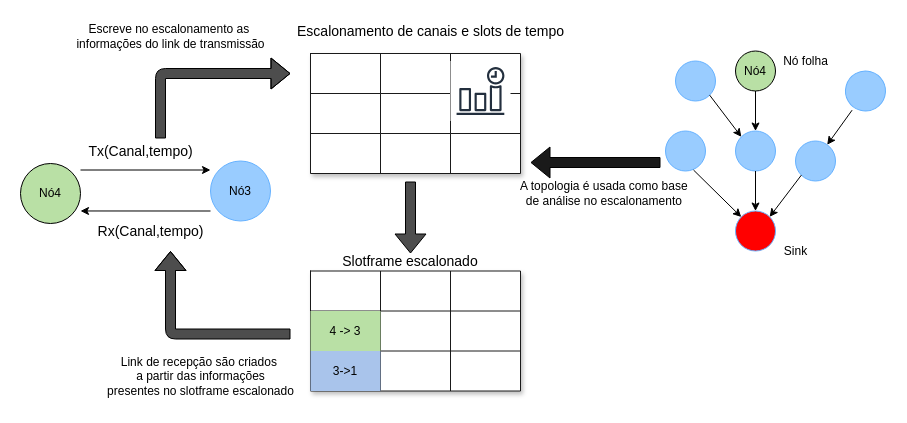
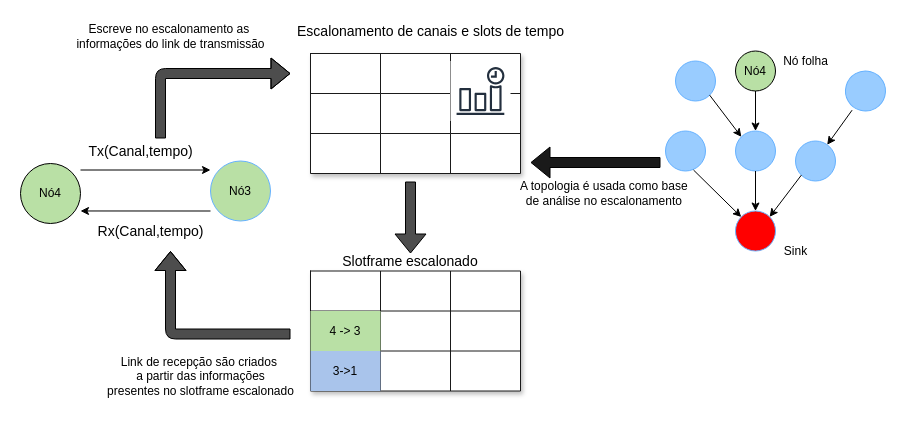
  <mxCell id="0" />
  <mxCell id="1" parent="0" />
  <mxCell id="2" value="Nó4" style="ellipse;whiteSpace=wrap;html=1;aspect=fixed;fillColor=#B9E0A5;" vertex="1" parent="1"><mxGeometry x="20" y="163" width="60" height="60" as="geometry" /></mxCell>
  <mxCell id="3" value="" style="endArrow=classic;html=1;fillColor=#FFFFFF;" edge="1" parent="1"><mxGeometry width="50" height="50" relative="1" as="geometry"><mxPoint x="80" y="169.5" as="sourcePoint" /><mxPoint x="210" y="169.5" as="targetPoint" /></mxGeometry></mxCell>
  <mxCell id="4" value="&lt;font style=&quot;font-size: 14px&quot;&gt;Tx(Canal,tempo)&lt;/font&gt;" style="text;html=1;align=center;verticalAlign=middle;resizable=0;points=[];autosize=1;" vertex="1" parent="1"><mxGeometry x="80" y="140.5" width="120" height="20" as="geometry" /></mxCell>
  <mxCell id="5" value="" style="endArrow=classic;html=1;fillColor=#FFFFFF;entryX=1;entryY=0.833;entryDx=0;entryDy=0;entryPerimeter=0;" edge="1" parent="1"><mxGeometry width="50" height="50" relative="1" as="geometry"><mxPoint x="210" y="210.5" as="sourcePoint" /><mxPoint x="80" y="210.48" as="targetPoint" /></mxGeometry></mxCell>
  <mxCell id="6" value="&lt;font style=&quot;font-size: 14px&quot;&gt;Rx(Canal,tempo)&lt;/font&gt;" style="text;html=1;align=center;verticalAlign=middle;resizable=0;points=[];autosize=1;" vertex="1" parent="1"><mxGeometry x="90" y="220.5" width="120" height="20" as="geometry" /></mxCell>
  <mxCell id="7" value="&lt;font style=&quot;font-size: 14px&quot;&gt;Slotframe escalonado&lt;/font&gt;" style="text;html=1;strokeColor=none;fillColor=none;align=center;verticalAlign=middle;whiteSpace=wrap;rounded=0;" vertex="1" parent="1"><mxGeometry x="335" y="250.5" width="150" height="20" as="geometry" /></mxCell>
  <mxCell id="8" value="" style="ellipse;whiteSpace=wrap;html=1;aspect=fixed;fillColor=#99CCFF;strokeColor=#66B2FF;" vertex="1" parent="1"><mxGeometry x="675" y="60.5" width="40" height="40" as="geometry" /></mxCell>
  <mxCell id="9" value="" style="ellipse;whiteSpace=wrap;html=1;aspect=fixed;fillColor=#99CCFF;strokeColor=#66B2FF;rotation=15;" vertex="1" parent="1"><mxGeometry x="845" y="70.5" width="40" height="40" as="geometry" /></mxCell>
  <mxCell id="10" value="" style="ellipse;whiteSpace=wrap;html=1;aspect=fixed;fillColor=#99CCFF;strokeColor=#66B2FF;" vertex="1" parent="1"><mxGeometry x="735" y="130.5" width="40" height="40" as="geometry" /></mxCell>
  <mxCell id="11" value="" style="ellipse;whiteSpace=wrap;html=1;aspect=fixed;fillColor=#99CCFF;strokeColor=#66B2FF;" vertex="1" parent="1"><mxGeometry x="665" y="130.5" width="40" height="40" as="geometry" /></mxCell>
  <mxCell id="12" value="" style="ellipse;whiteSpace=wrap;html=1;aspect=fixed;fillColor=#99CCFF;strokeColor=#66B2FF;" vertex="1" parent="1"><mxGeometry x="795" y="140.5" width="40" height="40" as="geometry" /></mxCell>
  <mxCell id="13" value="" style="ellipse;whiteSpace=wrap;html=1;aspect=fixed;fillColor=#FF0000;strokeColor=#66B2FF;" vertex="1" parent="1"><mxGeometry x="735" y="210.5" width="40" height="40" as="geometry" /></mxCell>
  <mxCell id="14" value="" style="endArrow=classic;html=1;fillColor=#FFFFFF;exitX=0.7;exitY=0.975;exitDx=0;exitDy=0;exitPerimeter=0;" edge="1" parent="1" source="11" target="13"><mxGeometry width="50" height="50" relative="1" as="geometry"><mxPoint x="675" y="240.52" as="sourcePoint" /><mxPoint x="545" y="240.5" as="targetPoint" /></mxGeometry></mxCell>
  <mxCell id="15" value="" style="endArrow=classic;html=1;fillColor=#FFFFFF;exitX=1;exitY=1;exitDx=0;exitDy=0;entryX=0;entryY=0;entryDx=0;entryDy=0;" edge="1" parent="1" source="8" target="10"><mxGeometry width="50" height="50" relative="1" as="geometry"><mxPoint x="705" y="80.5" as="sourcePoint" /><mxPoint x="735" y="128.5" as="targetPoint" /></mxGeometry></mxCell>
  <mxCell id="16" value="" style="endArrow=classic;html=1;fillColor=#FFFFFF;exitX=0.5;exitY=1;exitDx=0;exitDy=0;entryX=0.5;entryY=0;entryDx=0;entryDy=0;" edge="1" parent="1" source="10" target="13"><mxGeometry width="50" height="50" relative="1" as="geometry"><mxPoint x="719.142" y="94.642" as="sourcePoint" /><mxPoint x="755" y="138.5" as="targetPoint" /></mxGeometry></mxCell>
  <mxCell id="17" value="" style="endArrow=classic;html=1;fillColor=#FFFFFF;exitX=0;exitY=1;exitDx=0;exitDy=0;entryX=1;entryY=0;entryDx=0;entryDy=0;" edge="1" parent="1" source="12" target="13"><mxGeometry width="50" height="50" relative="1" as="geometry"><mxPoint x="729.142" y="104.642" as="sourcePoint" /><mxPoint x="765" y="148.5" as="targetPoint" /></mxGeometry></mxCell>
  <mxCell id="18" value="" style="endArrow=classic;html=1;fillColor=#FFFFFF;exitX=0.5;exitY=1;exitDx=0;exitDy=0;entryX=0.5;entryY=0;entryDx=0;entryDy=0;" edge="1" parent="1" target="10"><mxGeometry width="50" height="50" relative="1" as="geometry"><mxPoint x="755" y="90.5" as="sourcePoint" /><mxPoint x="775" y="158.5" as="targetPoint" /></mxGeometry></mxCell>
  <mxCell id="19" value="" style="endArrow=classic;html=1;fillColor=#FFFFFF;exitX=0.3;exitY=1.05;exitDx=0;exitDy=0;exitPerimeter=0;" edge="1" parent="1" source="9" target="12"><mxGeometry width="50" height="50" relative="1" as="geometry"><mxPoint x="841" y="94.5" as="sourcePoint" /><mxPoint x="785" y="168.5" as="targetPoint" /></mxGeometry></mxCell>
  <mxCell id="20" value="Sink" style="text;html=1;align=center;verticalAlign=middle;resizable=0;points=[];autosize=1;" vertex="1" parent="1"><mxGeometry x="775" y="240.5" width="40" height="20" as="geometry" /></mxCell>
  <mxCell id="21" value="Nó4" style="ellipse;whiteSpace=wrap;html=1;aspect=fixed;fillColor=#B9E0A5;" vertex="1" parent="1"><mxGeometry x="735" y="50.5" width="40" height="40" as="geometry" /></mxCell>
- <mxCell id="22" value="Nó3" style="ellipse;whiteSpace=wrap;html=1;aspect=fixed;fillColor=#99CCFF;strokeColor=#66B2FF;" vertex="1" parent="1"><mxGeometry x="210" y="160.5" width="60" height="60" as="geometry" /></mxCell>
+ <mxCell id="22" value="Nó3" style="ellipse;whiteSpace=wrap;html=1;aspect=fixed;fillColor=#b9e0a5;strokeColor=#66B2FF;" vertex="1" parent="1"><mxGeometry x="210" y="160.5" width="60" height="60" as="geometry" /></mxCell>
  <mxCell id="23" value="" style="shape=flexArrow;endArrow=classic;html=1;fillColor=#4D4D4D;" edge="1" parent="1"><mxGeometry width="50" height="50" relative="1" as="geometry"><mxPoint x="160" y="138" as="sourcePoint" /><mxPoint x="290" y="73" as="targetPoint" /><Array as="points"><mxPoint x="160" y="73" /></Array></mxGeometry></mxCell>
  <mxCell id="24" value="" style="shape=flexArrow;endArrow=classic;html=1;fillColor=#1A1A1A;" edge="1" parent="1"><mxGeometry width="50" height="50" relative="1" as="geometry"><mxPoint x="660" y="162" as="sourcePoint" /><mxPoint x="530" y="162" as="targetPoint" /><Array as="points" /></mxGeometry></mxCell>
  <mxCell id="25" value="" style="shape=flexArrow;endArrow=classic;html=1;fillColor=#4D4D4D;" edge="1" parent="1"><mxGeometry width="50" height="50" relative="1" as="geometry"><mxPoint x="290" y="333.5" as="sourcePoint" /><mxPoint x="170" y="250.5" as="targetPoint" /><Array as="points"><mxPoint x="170" y="333.5" /></Array></mxGeometry></mxCell>
  <mxCell id="26" value="Escreve no escalonamento as&amp;nbsp; &lt;br&gt;informações do link de transmissão" style="text;html=1;align=center;verticalAlign=middle;resizable=0;points=[];autosize=1;" vertex="1" parent="1"><mxGeometry x="70" y="20.5" width="200" height="30" as="geometry" /></mxCell>
  <mxCell id="27" value="A topologia é usada como base&amp;nbsp; &lt;br&gt;de análise no escalonamento&amp;nbsp;" style="text;html=1;align=center;verticalAlign=middle;resizable=0;points=[];autosize=1;" vertex="1" parent="1"><mxGeometry x="510" y="178" width="190" height="30" as="geometry" /></mxCell>
  <mxCell id="28" value="Link de recepção são criados&amp;nbsp;&lt;br&gt;&amp;nbsp;a partir das informações&amp;nbsp; &lt;br&gt;presentes no slotframe escalonado" style="text;html=1;align=center;verticalAlign=middle;resizable=0;points=[];autosize=1;" vertex="1" parent="1"><mxGeometry x="100" y="350.5" width="200" height="50" as="geometry" /></mxCell>
  <mxCell id="29" value="Nó folha" style="text;html=1;align=center;verticalAlign=middle;resizable=0;points=[];autosize=1;" vertex="1" parent="1"><mxGeometry x="775" y="50.5" width="60" height="20" as="geometry" /></mxCell>
  <mxCell id="30" value="" style="shape=table;html=1;whiteSpace=wrap;startSize=0;container=1;collapsible=0;childLayout=tableLayout;strokeColor=#1A1A1A;fillColor=#FFFFFF;shadow=1;" vertex="1" parent="1"><mxGeometry x="310" width="210" height="120" as="geometry" y="53" /></mxCell>
  <mxCell id="31" value="" style="shape=partialRectangle;html=1;whiteSpace=wrap;collapsible=0;dropTarget=0;pointerEvents=0;fillColor=none;top=0;left=0;bottom=0;right=0;points=[[0,0.5],[1,0.5]];portConstraint=eastwest;" vertex="1" parent="30"><mxGeometry width="210" height="40" as="geometry" /></mxCell>
  <mxCell id="32" value="" style="shape=partialRectangle;html=1;whiteSpace=wrap;connectable=0;fillColor=none;top=0;left=0;bottom=0;right=0;overflow=hidden;" vertex="1" parent="31"><mxGeometry width="70" height="40" as="geometry" /></mxCell>
  <mxCell id="33" value="" style="shape=partialRectangle;html=1;whiteSpace=wrap;connectable=0;fillColor=none;top=0;left=0;bottom=0;right=0;overflow=hidden;" vertex="1" parent="31"><mxGeometry x="70" width="70" height="40" as="geometry" /></mxCell>
  <mxCell id="34" value="" style="shape=partialRectangle;html=1;whiteSpace=wrap;connectable=0;fillColor=none;top=0;left=0;bottom=0;right=0;overflow=hidden;" vertex="1" parent="31"><mxGeometry x="140" width="70" height="40" as="geometry" /></mxCell>
  <mxCell id="35" value="" style="shape=partialRectangle;html=1;whiteSpace=wrap;collapsible=0;dropTarget=0;pointerEvents=0;fillColor=none;top=0;left=0;bottom=0;right=0;points=[[0,0.5],[1,0.5]];portConstraint=eastwest;" vertex="1" parent="30"><mxGeometry y="40" width="210" height="40" as="geometry" /></mxCell>
  <mxCell id="36" value="" style="shape=partialRectangle;html=1;whiteSpace=wrap;connectable=0;fillColor=none;top=0;left=0;bottom=0;right=0;overflow=hidden;" vertex="1" parent="35"><mxGeometry width="70" height="40" as="geometry" /></mxCell>
  <mxCell id="37" value="" style="shape=partialRectangle;html=1;whiteSpace=wrap;connectable=0;fillColor=none;top=0;left=0;bottom=0;right=0;overflow=hidden;" vertex="1" parent="35"><mxGeometry x="70" width="70" height="40" as="geometry" /></mxCell>
  <mxCell id="38" value="" style="shape=partialRectangle;html=1;whiteSpace=wrap;connectable=0;fillColor=none;top=0;left=0;bottom=0;right=0;overflow=hidden;" vertex="1" parent="35"><mxGeometry x="140" width="70" height="40" as="geometry" /></mxCell>
  <mxCell id="39" value="" style="shape=partialRectangle;html=1;whiteSpace=wrap;collapsible=0;dropTarget=0;pointerEvents=0;fillColor=none;top=0;left=0;bottom=0;right=0;points=[[0,0.5],[1,0.5]];portConstraint=eastwest;" vertex="1" parent="30"><mxGeometry y="80" width="210" height="40" as="geometry" /></mxCell>
  <mxCell id="40" value="" style="shape=partialRectangle;html=1;whiteSpace=wrap;connectable=0;fillColor=none;top=0;left=0;bottom=0;right=0;overflow=hidden;" vertex="1" parent="39"><mxGeometry width="70" height="40" as="geometry" /></mxCell>
  <mxCell id="41" value="" style="shape=partialRectangle;html=1;whiteSpace=wrap;connectable=0;fillColor=none;top=0;left=0;bottom=0;right=0;overflow=hidden;" vertex="1" parent="39"><mxGeometry x="70" width="70" height="40" as="geometry" /></mxCell>
  <mxCell id="42" value="" style="shape=partialRectangle;html=1;whiteSpace=wrap;connectable=0;fillColor=none;top=0;left=0;bottom=0;right=0;overflow=hidden;" vertex="1" parent="39"><mxGeometry x="140" width="70" height="40" as="geometry" /></mxCell>
  <mxCell id="43" value="" style="shape=table;html=1;whiteSpace=wrap;startSize=0;container=1;collapsible=0;childLayout=tableLayout;strokeColor=#1A1A1A;fillColor=#FFFFFF;shadow=1;" vertex="1" parent="1"><mxGeometry x="310" y="270.5" width="210" height="120" as="geometry" /></mxCell>
  <mxCell id="44" value="" style="shape=partialRectangle;html=1;whiteSpace=wrap;collapsible=0;dropTarget=0;pointerEvents=0;fillColor=none;top=0;left=0;bottom=0;right=0;points=[[0,0.5],[1,0.5]];portConstraint=eastwest;" vertex="1" parent="43"><mxGeometry width="210" height="40" as="geometry" /></mxCell>
  <mxCell id="45" value="" style="shape=partialRectangle;html=1;whiteSpace=wrap;connectable=0;fillColor=none;top=0;left=0;bottom=0;right=0;overflow=hidden;" vertex="1" parent="44"><mxGeometry width="70" height="40" as="geometry" /></mxCell>
  <mxCell id="46" value="" style="shape=partialRectangle;html=1;whiteSpace=wrap;connectable=0;fillColor=none;top=0;left=0;bottom=0;right=0;overflow=hidden;" vertex="1" parent="44"><mxGeometry x="70" width="70" height="40" as="geometry" /></mxCell>
  <mxCell id="47" value="" style="shape=partialRectangle;html=1;whiteSpace=wrap;connectable=0;fillColor=none;top=0;left=0;bottom=0;right=0;overflow=hidden;" vertex="1" parent="44"><mxGeometry x="140" width="70" height="40" as="geometry" /></mxCell>
  <mxCell id="48" value="" style="shape=partialRectangle;html=1;whiteSpace=wrap;collapsible=0;dropTarget=0;pointerEvents=0;fillColor=none;top=0;left=0;bottom=0;right=0;points=[[0,0.5],[1,0.5]];portConstraint=eastwest;" vertex="1" parent="43"><mxGeometry y="40" width="210" height="40" as="geometry" /></mxCell>
  <mxCell id="49" value="&lt;span&gt;4 -&amp;gt; 3&lt;/span&gt;" style="shape=partialRectangle;html=1;whiteSpace=wrap;connectable=0;fillColor=#B9E0A5;top=0;left=0;bottom=0;right=0;overflow=hidden;" vertex="1" parent="48"><mxGeometry width="70" height="40" as="geometry" /></mxCell>
  <mxCell id="50" value="" style="shape=partialRectangle;html=1;whiteSpace=wrap;connectable=0;fillColor=none;top=0;left=0;bottom=0;right=0;overflow=hidden;" vertex="1" parent="48"><mxGeometry x="70" width="70" height="40" as="geometry" /></mxCell>
  <mxCell id="51" value="" style="shape=partialRectangle;html=1;whiteSpace=wrap;connectable=0;fillColor=none;top=0;left=0;bottom=0;right=0;overflow=hidden;" vertex="1" parent="48"><mxGeometry x="140" width="70" height="40" as="geometry" /></mxCell>
  <mxCell id="52" value="" style="shape=partialRectangle;html=1;whiteSpace=wrap;collapsible=0;dropTarget=0;pointerEvents=0;fillColor=none;top=0;left=0;bottom=0;right=0;points=[[0,0.5],[1,0.5]];portConstraint=eastwest;" vertex="1" parent="43"><mxGeometry y="80" width="210" height="40" as="geometry" /></mxCell>
  <mxCell id="53" value="3-&amp;gt;1" style="shape=partialRectangle;html=1;whiteSpace=wrap;connectable=0;fillColor=#A9C4EB;top=0;left=0;bottom=0;right=0;overflow=hidden;" vertex="1" parent="52"><mxGeometry width="70" height="40" as="geometry" /></mxCell>
  <mxCell id="54" value="" style="shape=partialRectangle;html=1;whiteSpace=wrap;connectable=0;fillColor=none;top=0;left=0;bottom=0;right=0;overflow=hidden;" vertex="1" parent="52"><mxGeometry x="70" width="70" height="40" as="geometry" /></mxCell>
  <mxCell id="55" value="" style="shape=partialRectangle;html=1;whiteSpace=wrap;connectable=0;fillColor=none;top=0;left=0;bottom=0;right=0;overflow=hidden;" vertex="1" parent="52"><mxGeometry x="140" width="70" height="40" as="geometry" /></mxCell>
  <mxCell id="56" value="" style="outlineConnect=0;fontColor=#232F3E;gradientColor=none;strokeColor=#232F3E;fillColor=#ffffff;dashed=0;verticalLabelPosition=bottom;verticalAlign=top;align=center;html=1;fontSize=12;fontStyle=0;aspect=fixed;shape=mxgraph.aws4.resourceIcon;resIcon=mxgraph.aws4.event_time_based;" vertex="1" parent="1"><mxGeometry x="450" y="60.5" width="60" height="60" as="geometry" /></mxCell>
  <mxCell id="57" value="&lt;font style=&quot;font-size: 14px&quot;&gt;Escalonamento de canais e slots de tempo&lt;/font&gt;" style="text;html=1;align=center;verticalAlign=middle;resizable=0;points=[];autosize=1;" vertex="1" parent="1"><mxGeometry x="290" y="20.5" width="280" height="20" as="geometry" /></mxCell>
  <mxCell id="58" value="" style="shape=flexArrow;endArrow=classic;html=1;fillColor=#4D4D4D;" edge="1" parent="1"><mxGeometry width="50" height="50" relative="1" as="geometry"><mxPoint x="410" y="181" as="sourcePoint" /><mxPoint x="410" y="253" as="targetPoint" /></mxGeometry></mxCell>
